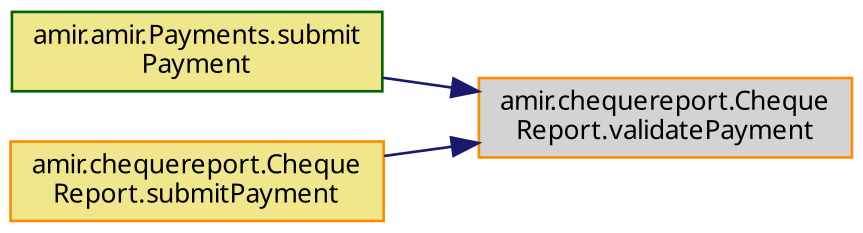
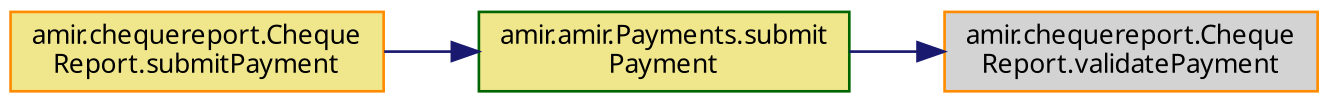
  digraph {
    rankdir=RL
    node [color=darkorange fillcolor=khaki fontname="FreeSans.ttf" fontsize=10 shape=record style=filled]
    edge [color=midnightblue dir=back fontname="FreeSans.ttf" fontsize=10 labelfontname="FreeSans.ttf" labelfontsize=10 style=solid]
    n1 [fillcolor=lightgrey fontcolor=black height=0.2 label="amir.chequereport.Cheque\lReport.validatePayment" width=0.4]
    n2 [color=darkgreen height=0.2 label="amir.amir.Payments.submit\lPayment" width=0.4]
    n3 [height=0.2 label="amir.chequereport.Cheque\lReport.submitPayment" width=0.4]
    n1 -> n2
-   n1 -> n3
+   n2 -> n3
  }
